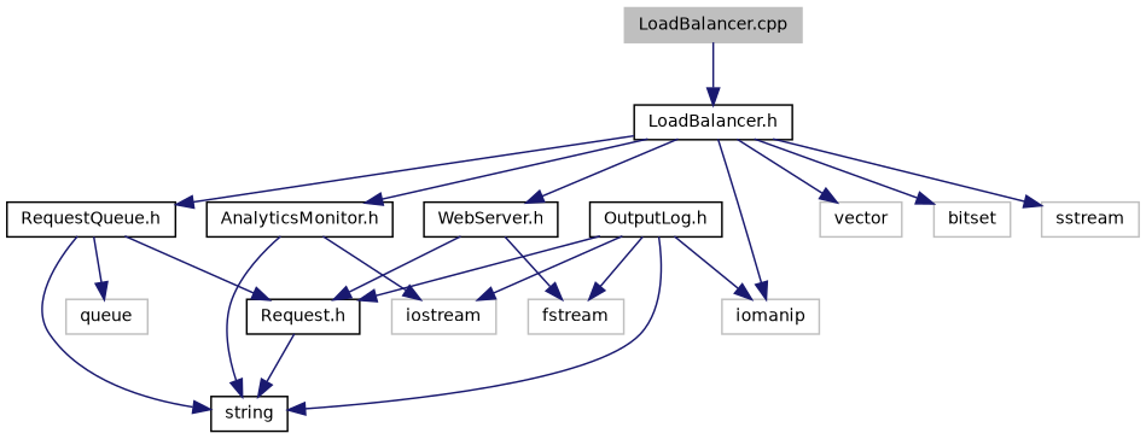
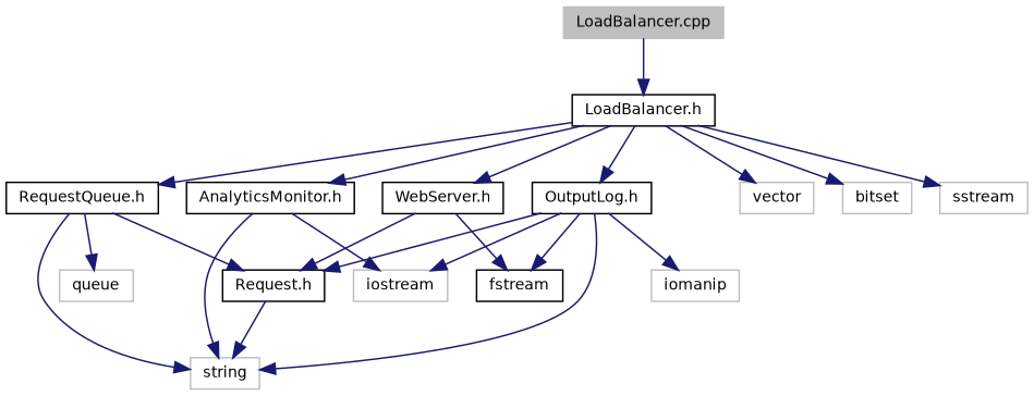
  digraph {
    node [color=grey75 fillcolor=white fontname=Helvetica fontsize=10 shape=record style=filled]
    edge [color=midnightblue fontname=Helvetica fontsize=10 labelfontname=Helvetica labelfontsize=10 style=solid]
    n1 [fillcolor=grey75 fontcolor=black height=0.2 label="LoadBalancer.cpp" width=0.4]
    n2 [color=black height=0.2 label="LoadBalancer.h" width=0.4]
    n3 [color=black height=0.2 label="WebServer.h" width=0.4]
    n4 [color=black height=0.2 label="RequestQueue.h" width=0.4]
    n5 [color=black height=0.2 label="AnalyticsMonitor.h" width=0.4]
    n6 [color=black height=0.2 label="OutputLog.h" width=0.4]
    n7 [height=0.2 label=vector width=0.4]
    n8 [height=0.2 label=bitset width=0.4]
    n9 [height=0.2 label=sstream width=0.4]
    n10 [color=black height=0.2 label="Request.h" width=0.4]
-   n11 [height=0.2 label=fstream width=0.4]
-   n12 [color=black height=0.2 label=string width=0.4]
+   n11 [color=black height=0.2 label=fstream width=0.4]
+   n12 [height=0.2 label=string width=0.4]
    n13 [height=0.2 label=queue width=0.4]
    n14 [height=0.2 label=iostream width=0.4]
    n15 [height=0.2 label=iomanip width=0.4]
    n1 -> n2
    n2 -> n3
    n2 -> n4
    n2 -> n5
-   n2 -> n15
+   n2 -> n6
    n2 -> n7
    n2 -> n8
    n2 -> n9
    n3 -> n10
    n3 -> n11
    n4 -> n10
    n4 -> n12
    n4 -> n13
    n5 -> n12
    n5 -> n14
    n6 -> n10
    n6 -> n11
    n6 -> n12
    n6 -> n14
    n6 -> n15
    n10 -> n12
  }
